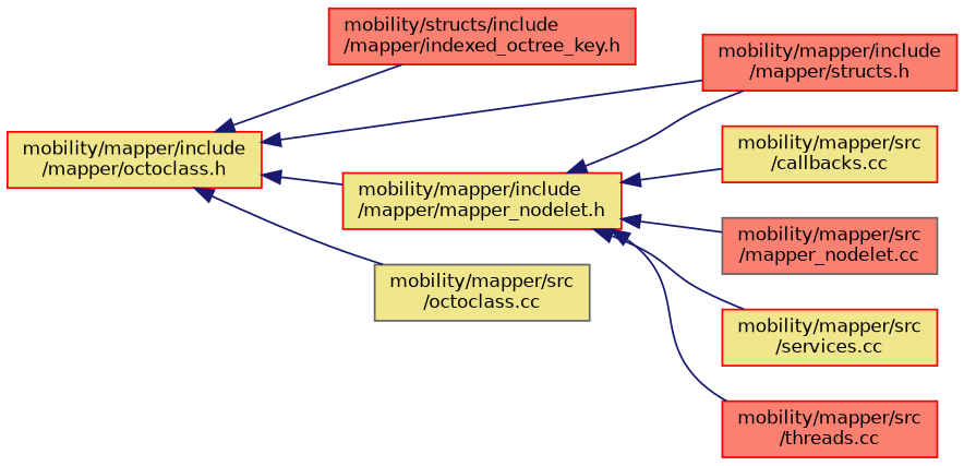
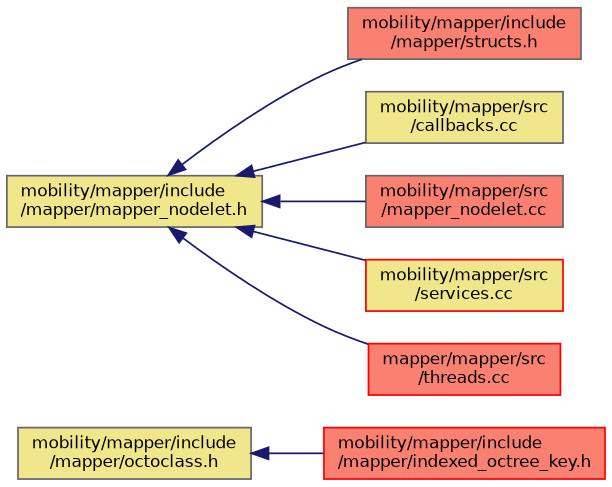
  digraph {
    rankdir=LR
    node [color=red fillcolor=khaki fontname=Helvetica fontsize=10 shape=record style=filled]
    edge [color=midnightblue dir=back fontname=Helvetica fontsize=10 labelfontname=Helvetica labelfontsize=10 style=solid]
-   n1 [fillcolor=salmon fontcolor=black height=0.2 label="mobility/structs/include\l/mapper/indexed_octree_key.h" width=0.4]
-   n2 [height=0.2 label="mobility/mapper/include\l/mapper/octoclass.h" width=0.4]
-   n3 [height=0.2 label="mobility/mapper/include\l/mapper/mapper_nodelet.h" width=0.4]
-   n4 [fillcolor=salmon height=0.2 label="mobility/mapper/include\l/mapper/structs.h" width=0.4]
-   n5 [color=gray40 height=0.2 label="mobility/mapper/src\l/octoclass.cc" width=0.4]
-   n6 [height=0.2 label="mobility/mapper/src\l/callbacks.cc" width=0.4]
+   n1 [fillcolor=salmon fontcolor=black height=0.2 label="mobility/mapper/include\l/mapper/indexed_octree_key.h" width=0.4]
+   n2 [color=gray40 height=0.2 label="mobility/mapper/include\l/mapper/octoclass.h" width=0.4]
+   n3 [color=gray40 height=0.2 label="mobility/mapper/include\l/mapper/mapper_nodelet.h" width=0.4]
+   n4 [color=gray40 fillcolor=salmon height=0.2 label="mobility/mapper/include\l/mapper/structs.h" width=0.4]
+   n6 [color=gray40 height=0.2 label="mobility/mapper/src\l/callbacks.cc" width=0.4]
    n7 [color=gray40 fillcolor=salmon height=0.2 label="mobility/mapper/src\l/mapper_nodelet.cc" width=0.4]
    n8 [height=0.2 label="mobility/mapper/src\l/services.cc" width=0.4]
-   n9 [fillcolor=salmon height=0.2 label="mobility/mapper/src\l/threads.cc" width=0.4]
+   n9 [fillcolor=salmon height=0.2 label="mapper/mapper/src\l/threads.cc" width=0.4]
    n2 -> n1
-   n2 -> n3
-   n2 -> n4
-   n2 -> n5
    n3 -> n4
    n3 -> n6
    n3 -> n7
    n3 -> n8
    n3 -> n9
  }
